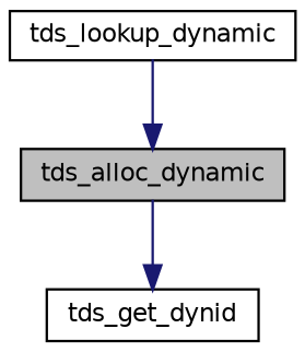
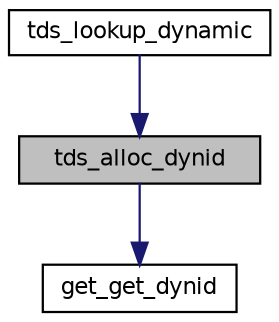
  digraph {
    rankdir=TB
    node [color=black fillcolor=white fontname=Helvetica fontsize=10 shape=record style=filled]
    edge [color=midnightblue fontname=Helvetica fontsize=10 labelfontname=Helvetica labelfontsize=10 style=solid]
-   n1 [fillcolor=grey75 fontcolor=black height=0.2 label=tds_alloc_dynamic width=0.4]
-   n2 [height=0.2 label=tds_get_dynid width=0.4]
+   n1 [fillcolor=grey75 fontcolor=black height=0.2 label=tds_alloc_dynid width=0.4]
+   n2 [height=0.2 label=get_get_dynid width=0.4]
    n3 [height=0.2 label=tds_lookup_dynamic width=0.4]
    n1 -> n2
    n3 -> n1
  }
